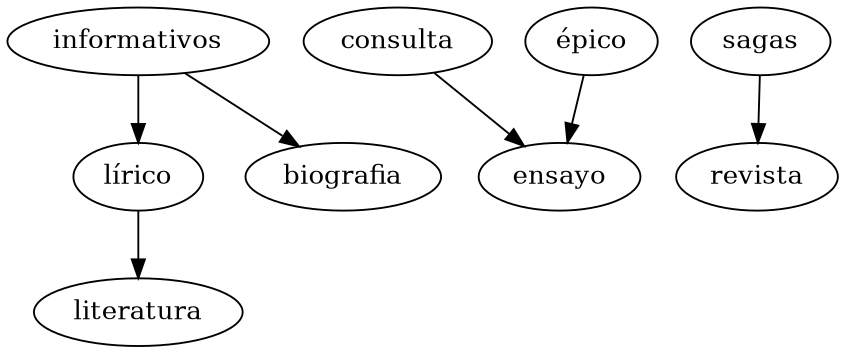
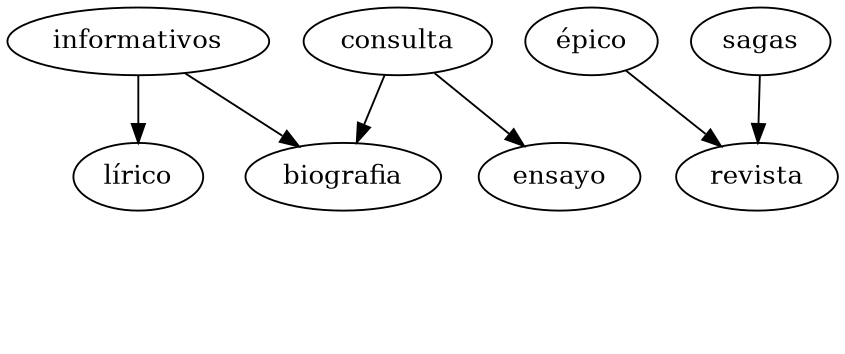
  digraph {
    n1 [label=informativos]
    n2 [label="lírico"]
    n3 [label=biografia]
    n4 [label=consulta]
    n5 [label=ensayo]
-   n6 [label=literatura]
    n7 [label="épico"]
    n8 [label=revista]
    n9 [label=sagas]
    n1 -> n2
    n1 -> n3
-   n2 -> n6
+   n4 -> n3
    n4 -> n5
-   n7 -> n5
+   n7 -> n8
    n9 -> n8
  }
